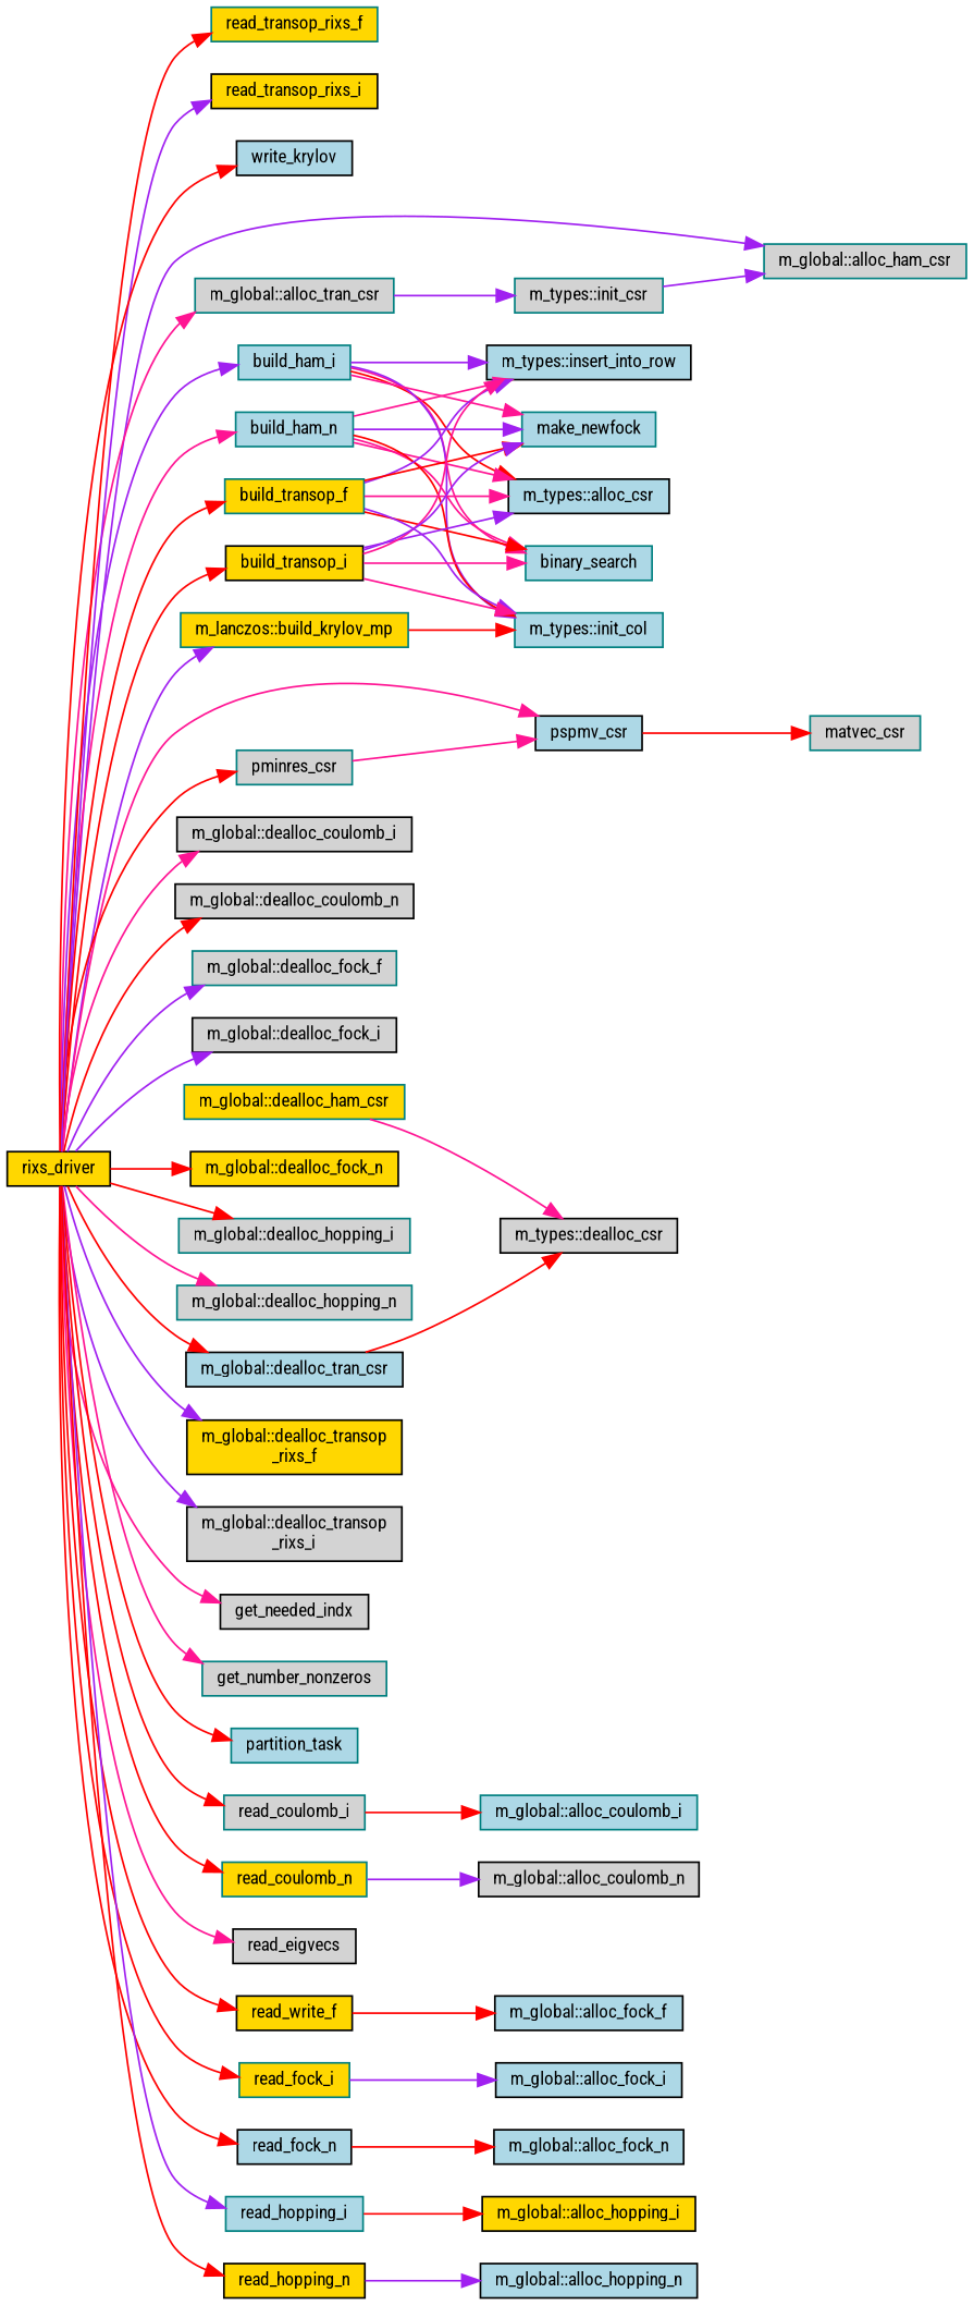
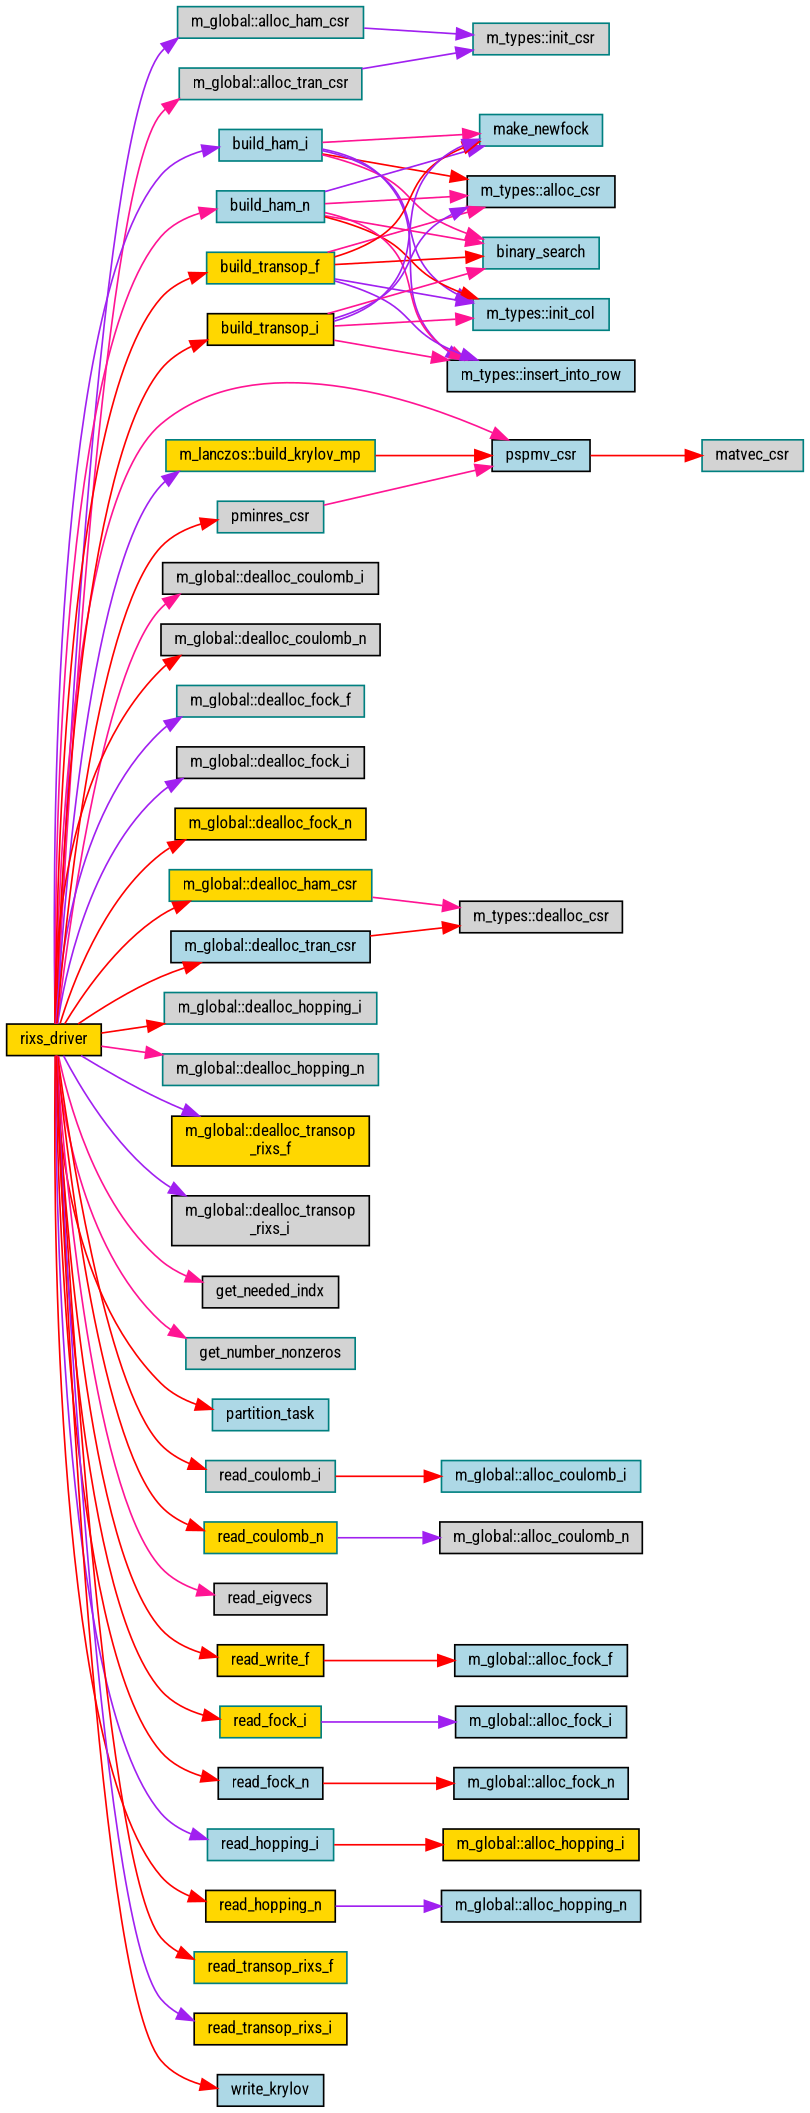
  digraph {
    fontname="Roboto Condensed"
    rankdir=LR
    node [color=black fillcolor=lightgrey fontname="Roboto Condensed" fontsize=10 shape=box style=filled]
    edge [color=red fontname="Roboto Condensed" fontsize=10 labelfontname=Helvetica labelfontsize=10 style=solid]
    n1 [fillcolor=gold fontcolor=black height=0.2 label=rixs_driver width=0.4]
    n2 [color=teal height=0.2 label="m_global::alloc_ham_csr" width=0.4]
    n3 [color=teal height=0.2 label="m_global::alloc_tran_csr" width=0.4]
    n4 [color=teal fillcolor=lightblue height=0.2 label=build_ham_i width=0.4]
    n5 [color=teal fillcolor=lightblue height=0.2 label=build_ham_n width=0.4]
    n6 [color=teal fillcolor=gold height=0.2 label="m_lanczos::build_krylov_mp" width=0.4]
    n7 [fillcolor=lightblue height=0.2 label=pspmv_csr width=0.4]
    n8 [color=teal fillcolor=gold height=0.2 label=build_transop_f width=0.4]
    n9 [fillcolor=gold height=0.2 label=build_transop_i width=0.4]
    n10 [height=0.2 label="m_global::dealloc_coulomb_i" width=0.4]
    n11 [height=0.2 label="m_global::dealloc_coulomb_n" width=0.4]
    n12 [color=teal height=0.2 label="m_global::dealloc_fock_f" width=0.4]
    n13 [height=0.2 label="m_global::dealloc_fock_i" width=0.4]
    n14 [fillcolor=gold height=0.2 label="m_global::dealloc_fock_n" width=0.4]
    n15 [color=teal fillcolor=gold height=0.2 label="m_global::dealloc_ham_csr" width=0.4]
    n16 [color=teal height=0.2 label="m_global::dealloc_hopping_i" width=0.4]
    n17 [color=teal height=0.2 label="m_global::dealloc_hopping_n" width=0.4]
    n18 [fillcolor=lightblue height=0.2 label="m_global::dealloc_tran_csr" width=0.4]
    n19 [fillcolor=gold height=0.2 label="m_global::dealloc_transop\l_rixs_f" width=0.4]
    n20 [height=0.2 label="m_global::dealloc_transop\l_rixs_i" width=0.4]
    n21 [height=0.2 label=get_needed_indx width=0.4]
    n22 [color=teal height=0.2 label=get_number_nonzeros width=0.4]
    n23 [color=teal fillcolor=lightblue height=0.2 label=partition_task width=0.4]
    n24 [color=teal height=0.2 label=pminres_csr width=0.4]
    n25 [color=teal height=0.2 label=read_coulomb_i width=0.4]
    n26 [color=teal fillcolor=gold height=0.2 label=read_coulomb_n width=0.4]
    n27 [height=0.2 label=read_eigvecs width=0.4]
    n28 [fillcolor=gold height=0.2 label=read_write_f width=0.4]
    n29 [color=teal fillcolor=gold height=0.2 label=read_fock_i width=0.4]
    n30 [fillcolor=lightblue height=0.2 label=read_fock_n width=0.4]
    n31 [color=teal fillcolor=lightblue height=0.2 label=read_hopping_i width=0.4]
    n32 [fillcolor=gold height=0.2 label=read_hopping_n width=0.4]
    n33 [color=teal fillcolor=gold height=0.2 label=read_transop_rixs_f width=0.4]
    n34 [fillcolor=gold height=0.2 label=read_transop_rixs_i width=0.4]
    n35 [fillcolor=lightblue height=0.2 label=write_krylov width=0.4]
    n36 [color=teal height=0.2 label="m_types::init_csr" width=0.4]
    n37 [fillcolor=lightblue height=0.2 label="m_types::alloc_csr" width=0.4]
    n38 [color=teal fillcolor=lightblue height=0.2 label=binary_search width=0.4]
    n39 [color=teal fillcolor=lightblue height=0.2 label="m_types::init_col" width=0.4]
    n40 [fillcolor=lightblue height=0.2 label="m_types::insert_into_row" width=0.4]
    n41 [color=teal fillcolor=lightblue height=0.2 label=make_newfock width=0.4]
    n42 [color=teal height=0.2 label=matvec_csr width=0.4]
    n43 [height=0.2 label="m_types::dealloc_csr" width=0.4]
    n44 [color=teal fillcolor=lightblue height=0.2 label="m_global::alloc_coulomb_i" width=0.4]
    n45 [height=0.2 label="m_global::alloc_coulomb_n" width=0.4]
    n46 [fillcolor=lightblue height=0.2 label="m_global::alloc_fock_f" width=0.4]
    n47 [fillcolor=lightblue height=0.2 label="m_global::alloc_fock_i" width=0.4]
    n48 [fillcolor=lightblue height=0.2 label="m_global::alloc_fock_n" width=0.4]
    n49 [fillcolor=gold height=0.2 label="m_global::alloc_hopping_i" width=0.4]
    n50 [fillcolor=lightblue height=0.2 label="m_global::alloc_hopping_n" width=0.4]
    n1 -> n2 [color=purple]
    n1 -> n3 [color=deeppink]
    n1 -> n4 [color=purple]
    n1 -> n5 [color=deeppink]
    n1 -> n6 [color=purple]
    n1 -> n7 [color=deeppink]
    n1 -> n8
    n1 -> n9
    n1 -> n10 [color=deeppink]
    n1 -> n11
    n1 -> n12 [color=purple]
    n1 -> n13 [color=purple]
    n1 -> n14
+   n1 -> n15
    n1 -> n16
    n1 -> n17 [color=deeppink]
    n1 -> n18
    n1 -> n19 [color=purple]
    n1 -> n20 [color=purple]
    n1 -> n21 [color=deeppink]
    n1 -> n22 [color=deeppink]
    n1 -> n23
    n1 -> n24
    n1 -> n25
    n1 -> n26
    n1 -> n27 [color=deeppink]
    n1 -> n28
    n1 -> n29
    n1 -> n30
    n1 -> n31 [color=purple]
    n1 -> n32
    n1 -> n33
    n1 -> n34 [color=purple]
    n1 -> n35
-   n36 -> n2 [color=purple]
+   n2 -> n36 [color=purple]
    n3 -> n36 [color=purple]
    n4 -> n37
    n4 -> n38 [color=deeppink]
    n4 -> n39 [color=purple]
    n4 -> n40 [color=purple]
    n4 -> n41 [color=deeppink]
    n5 -> n37 [color=deeppink]
    n5 -> n38 [color=deeppink]
    n5 -> n39
    n5 -> n40 [color=deeppink]
    n5 -> n41 [color=purple]
-   n6 -> n39
+   n6 -> n7
    n7 -> n42
    n8 -> n37 [color=deeppink]
    n8 -> n38
    n8 -> n39 [color=purple]
    n8 -> n40 [color=purple]
    n8 -> n41
    n9 -> n37 [color=purple]
    n9 -> n38 [color=deeppink]
    n9 -> n39 [color=deeppink]
    n9 -> n40 [color=deeppink]
    n9 -> n41 [color=purple]
    n15 -> n43 [color=deeppink]
    n18 -> n43
    n24 -> n7 [color=deeppink]
    n25 -> n44
    n26 -> n45 [color=purple]
    n28 -> n46
    n29 -> n47 [color=purple]
    n30 -> n48
    n31 -> n49
    n32 -> n50 [color=purple]
  }
